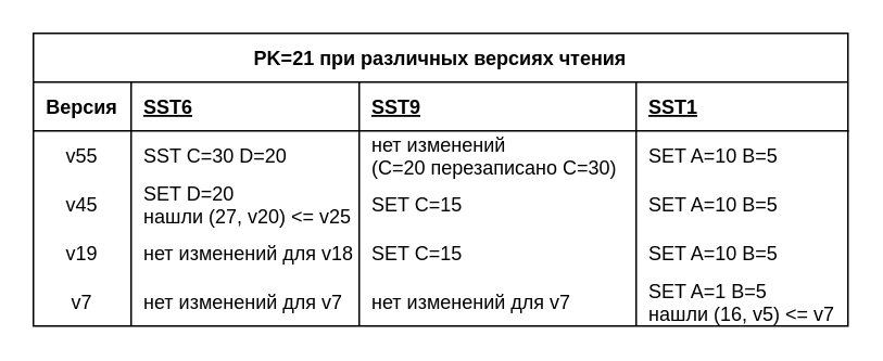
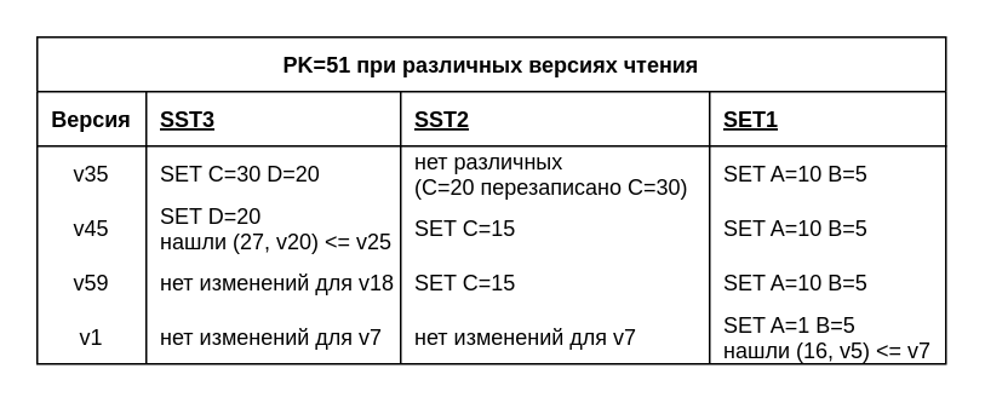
  <mxCell id="0" />
  <mxCell id="1" parent="0" />
- <mxCell id="2" value="PK=21 при различных версиях чтения" style="shape=table;startSize=30;container=1;collapsible=1;childLayout=tableLayout;fixedRows=1;rowLines=0;fontStyle=1;align=center;resizeLast=1;" parent="1" vertex="1"><mxGeometry x="20" y="20" width="500" height="180" as="geometry" /></mxCell>
+ <mxCell id="2" value="PK=51 при различных версиях чтения" style="shape=table;startSize=30;container=1;collapsible=1;childLayout=tableLayout;fixedRows=1;rowLines=0;fontStyle=1;align=center;resizeLast=1;" parent="1" vertex="1"><mxGeometry x="20" y="20" width="500" height="180" as="geometry" /></mxCell>
  <mxCell id="3" value="" style="shape=tableRow;horizontal=0;startSize=0;swimlaneHead=0;swimlaneBody=0;fillColor=none;collapsible=0;dropTarget=0;points=[[0,0.5],[1,0.5]];portConstraint=eastwest;top=0;left=0;right=0;bottom=1;" parent="2" vertex="1"><mxGeometry y="30" width="500" height="30" as="geometry" /></mxCell>
  <mxCell id="4" value="Версия" style="shape=partialRectangle;connectable=0;fillColor=none;top=0;left=0;bottom=0;right=0;fontStyle=1;overflow=hidden;" parent="3" vertex="1"><mxGeometry width="60" height="30" as="geometry"><mxRectangle width="60" height="30" as="alternateBounds" /></mxGeometry></mxCell>
- <mxCell id="5" value="SST6" style="shape=partialRectangle;connectable=0;fillColor=none;top=0;left=0;bottom=0;right=0;align=left;spacingLeft=6;fontStyle=5;overflow=hidden;" parent="3" vertex="1"><mxGeometry x="60" width="140" height="30" as="geometry"><mxRectangle width="140" height="30" as="alternateBounds" /></mxGeometry></mxCell>
- <mxCell id="6" value="SST9" style="shape=partialRectangle;connectable=0;fillColor=none;top=0;left=0;bottom=0;right=0;align=left;spacingLeft=6;fontStyle=5;overflow=hidden;" parent="3" vertex="1"><mxGeometry x="200" width="170" height="30" as="geometry"><mxRectangle width="170" height="30" as="alternateBounds" /></mxGeometry></mxCell>
- <mxCell id="7" value="SST1" style="shape=partialRectangle;connectable=0;fillColor=none;top=0;left=0;bottom=0;right=0;align=left;spacingLeft=6;fontStyle=5;overflow=hidden;" parent="3" vertex="1"><mxGeometry x="370" width="130" height="30" as="geometry"><mxRectangle width="130" height="30" as="alternateBounds" /></mxGeometry></mxCell>
+ <mxCell id="5" value="SST3" style="shape=partialRectangle;connectable=0;fillColor=none;top=0;left=0;bottom=0;right=0;align=left;spacingLeft=6;fontStyle=5;overflow=hidden;" parent="3" vertex="1"><mxGeometry x="60" width="140" height="30" as="geometry"><mxRectangle width="140" height="30" as="alternateBounds" /></mxGeometry></mxCell>
+ <mxCell id="6" value="SST2" style="shape=partialRectangle;connectable=0;fillColor=none;top=0;left=0;bottom=0;right=0;align=left;spacingLeft=6;fontStyle=5;overflow=hidden;" parent="3" vertex="1"><mxGeometry x="200" width="170" height="30" as="geometry"><mxRectangle width="170" height="30" as="alternateBounds" /></mxGeometry></mxCell>
+ <mxCell id="7" value="SET1" style="shape=partialRectangle;connectable=0;fillColor=none;top=0;left=0;bottom=0;right=0;align=left;spacingLeft=6;fontStyle=5;overflow=hidden;" parent="3" vertex="1"><mxGeometry x="370" width="130" height="30" as="geometry"><mxRectangle width="130" height="30" as="alternateBounds" /></mxGeometry></mxCell>
  <mxCell id="8" value="" style="shape=tableRow;horizontal=0;startSize=0;swimlaneHead=0;swimlaneBody=0;fillColor=none;collapsible=0;dropTarget=0;points=[[0,0.5],[1,0.5]];portConstraint=eastwest;top=0;left=0;right=0;bottom=0;" parent="2" vertex="1"><mxGeometry y="60" width="500" height="30" as="geometry" /></mxCell>
- <mxCell id="9" value="v55" style="shape=partialRectangle;connectable=0;fillColor=none;top=0;left=0;bottom=0;right=0;editable=1;overflow=hidden;" parent="8" vertex="1"><mxGeometry width="60" height="30" as="geometry"><mxRectangle width="60" height="30" as="alternateBounds" /></mxGeometry></mxCell>
- <mxCell id="10" value="SST C=30 D=20" style="shape=partialRectangle;connectable=0;fillColor=none;top=0;left=0;bottom=0;right=0;align=left;spacingLeft=6;overflow=hidden;" parent="8" vertex="1"><mxGeometry x="60" width="140" height="30" as="geometry"><mxRectangle width="140" height="30" as="alternateBounds" /></mxGeometry></mxCell>
- <mxCell id="11" value="нет изменений&#10;(C=20 перезаписано C=30)" style="shape=partialRectangle;connectable=0;fillColor=none;top=0;left=0;bottom=0;right=0;align=left;spacingLeft=6;overflow=hidden;" parent="8" vertex="1"><mxGeometry x="200" width="170" height="30" as="geometry"><mxRectangle width="170" height="30" as="alternateBounds" /></mxGeometry></mxCell>
+ <mxCell id="9" value="v35" style="shape=partialRectangle;connectable=0;fillColor=none;top=0;left=0;bottom=0;right=0;editable=1;overflow=hidden;" parent="8" vertex="1"><mxGeometry width="60" height="30" as="geometry"><mxRectangle width="60" height="30" as="alternateBounds" /></mxGeometry></mxCell>
+ <mxCell id="10" value="SET C=30 D=20" style="shape=partialRectangle;connectable=0;fillColor=none;top=0;left=0;bottom=0;right=0;align=left;spacingLeft=6;overflow=hidden;" parent="8" vertex="1"><mxGeometry x="60" width="140" height="30" as="geometry"><mxRectangle width="140" height="30" as="alternateBounds" /></mxGeometry></mxCell>
+ <mxCell id="11" value="нет различных&#10;(C=20 перезаписано C=30)" style="shape=partialRectangle;connectable=0;fillColor=none;top=0;left=0;bottom=0;right=0;align=left;spacingLeft=6;overflow=hidden;" parent="8" vertex="1"><mxGeometry x="200" width="170" height="30" as="geometry"><mxRectangle width="170" height="30" as="alternateBounds" /></mxGeometry></mxCell>
  <mxCell id="12" value="SET A=10 B=5" style="shape=partialRectangle;connectable=0;fillColor=none;top=0;left=0;bottom=0;right=0;align=left;spacingLeft=6;overflow=hidden;" parent="8" vertex="1"><mxGeometry x="370" width="130" height="30" as="geometry"><mxRectangle width="130" height="30" as="alternateBounds" /></mxGeometry></mxCell>
  <mxCell id="13" value="" style="shape=tableRow;horizontal=0;startSize=0;swimlaneHead=0;swimlaneBody=0;fillColor=none;collapsible=0;dropTarget=0;points=[[0,0.5],[1,0.5]];portConstraint=eastwest;top=0;left=0;right=0;bottom=0;" parent="2" vertex="1"><mxGeometry y="90" width="500" height="30" as="geometry" /></mxCell>
  <mxCell id="14" value="v45" style="shape=partialRectangle;connectable=0;fillColor=none;top=0;left=0;bottom=0;right=0;editable=1;overflow=hidden;" parent="13" vertex="1"><mxGeometry width="60" height="30" as="geometry"><mxRectangle width="60" height="30" as="alternateBounds" /></mxGeometry></mxCell>
  <mxCell id="15" value="SET D=20&#10;нашли (27, v20) &lt;= v25" style="shape=partialRectangle;connectable=0;fillColor=none;top=0;left=0;bottom=0;right=0;align=left;spacingLeft=6;overflow=hidden;" parent="13" vertex="1"><mxGeometry x="60" width="140" height="30" as="geometry"><mxRectangle width="140" height="30" as="alternateBounds" /></mxGeometry></mxCell>
  <mxCell id="16" value="SET C=15" style="shape=partialRectangle;connectable=0;fillColor=none;top=0;left=0;bottom=0;right=0;align=left;spacingLeft=6;overflow=hidden;" parent="13" vertex="1"><mxGeometry x="200" width="170" height="30" as="geometry"><mxRectangle width="170" height="30" as="alternateBounds" /></mxGeometry></mxCell>
  <mxCell id="17" value="SET A=10 B=5" style="shape=partialRectangle;connectable=0;fillColor=none;top=0;left=0;bottom=0;right=0;align=left;spacingLeft=6;overflow=hidden;" parent="13" vertex="1"><mxGeometry x="370" width="130" height="30" as="geometry"><mxRectangle width="130" height="30" as="alternateBounds" /></mxGeometry></mxCell>
  <mxCell id="18" value="" style="shape=tableRow;horizontal=0;startSize=0;swimlaneHead=0;swimlaneBody=0;fillColor=none;collapsible=0;dropTarget=0;points=[[0,0.5],[1,0.5]];portConstraint=eastwest;top=0;left=0;right=0;bottom=0;" parent="2" vertex="1"><mxGeometry y="120" width="500" height="30" as="geometry" /></mxCell>
- <mxCell id="19" value="v19" style="shape=partialRectangle;connectable=0;fillColor=none;top=0;left=0;bottom=0;right=0;editable=1;overflow=hidden;" parent="18" vertex="1"><mxGeometry width="60" height="30" as="geometry"><mxRectangle width="60" height="30" as="alternateBounds" /></mxGeometry></mxCell>
+ <mxCell id="19" value="v59" style="shape=partialRectangle;connectable=0;fillColor=none;top=0;left=0;bottom=0;right=0;editable=1;overflow=hidden;" parent="18" vertex="1"><mxGeometry width="60" height="30" as="geometry"><mxRectangle width="60" height="30" as="alternateBounds" /></mxGeometry></mxCell>
  <mxCell id="20" value="нет изменений для v18" style="shape=partialRectangle;connectable=0;fillColor=none;top=0;left=0;bottom=0;right=0;align=left;spacingLeft=6;overflow=hidden;" parent="18" vertex="1"><mxGeometry x="60" width="140" height="30" as="geometry"><mxRectangle width="140" height="30" as="alternateBounds" /></mxGeometry></mxCell>
  <mxCell id="21" value="SET C=15" style="shape=partialRectangle;connectable=0;fillColor=none;top=0;left=0;bottom=0;right=0;align=left;spacingLeft=6;overflow=hidden;" parent="18" vertex="1"><mxGeometry x="200" width="170" height="30" as="geometry"><mxRectangle width="170" height="30" as="alternateBounds" /></mxGeometry></mxCell>
  <mxCell id="22" value="SET A=10 B=5" style="shape=partialRectangle;connectable=0;fillColor=none;top=0;left=0;bottom=0;right=0;align=left;spacingLeft=6;overflow=hidden;" parent="18" vertex="1"><mxGeometry x="370" width="130" height="30" as="geometry"><mxRectangle width="130" height="30" as="alternateBounds" /></mxGeometry></mxCell>
  <mxCell id="23" style="shape=tableRow;horizontal=0;startSize=0;swimlaneHead=0;swimlaneBody=0;fillColor=none;collapsible=0;dropTarget=0;points=[[0,0.5],[1,0.5]];portConstraint=eastwest;top=0;left=0;right=0;bottom=0;" parent="2" vertex="1"><mxGeometry y="150" width="500" height="30" as="geometry" /></mxCell>
- <mxCell id="24" value="v7" style="shape=partialRectangle;connectable=0;fillColor=none;top=0;left=0;bottom=0;right=0;editable=1;overflow=hidden;" parent="23" vertex="1"><mxGeometry width="60" height="30" as="geometry"><mxRectangle width="60" height="30" as="alternateBounds" /></mxGeometry></mxCell>
+ <mxCell id="24" value="v1" style="shape=partialRectangle;connectable=0;fillColor=none;top=0;left=0;bottom=0;right=0;editable=1;overflow=hidden;" parent="23" vertex="1"><mxGeometry width="60" height="30" as="geometry"><mxRectangle width="60" height="30" as="alternateBounds" /></mxGeometry></mxCell>
  <mxCell id="25" value="нет изменений для v7" style="shape=partialRectangle;connectable=0;fillColor=none;top=0;left=0;bottom=0;right=0;align=left;spacingLeft=6;overflow=hidden;" parent="23" vertex="1"><mxGeometry x="60" width="140" height="30" as="geometry"><mxRectangle width="140" height="30" as="alternateBounds" /></mxGeometry></mxCell>
  <mxCell id="26" value="нет изменений для v7" style="shape=partialRectangle;connectable=0;fillColor=none;top=0;left=0;bottom=0;right=0;align=left;spacingLeft=6;overflow=hidden;" parent="23" vertex="1"><mxGeometry x="200" width="170" height="30" as="geometry"><mxRectangle width="170" height="30" as="alternateBounds" /></mxGeometry></mxCell>
  <mxCell id="27" value="SET A=1 B=5&#10;нашли (16, v5) &lt;= v7" style="shape=partialRectangle;connectable=0;fillColor=none;top=0;left=0;bottom=0;right=0;align=left;spacingLeft=6;overflow=hidden;" parent="23" vertex="1"><mxGeometry x="370" width="130" height="30" as="geometry"><mxRectangle width="130" height="30" as="alternateBounds" /></mxGeometry></mxCell>
